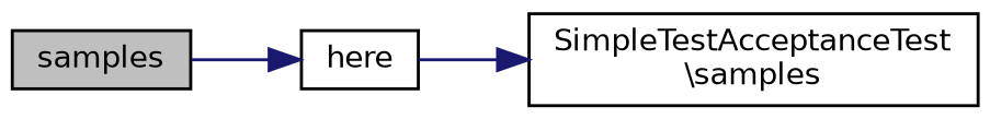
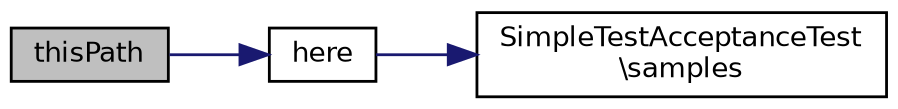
  digraph {
    rankdir=LR
    node [color=black fillcolor=white fontname=Helvetica fontsize=10 shape=record style=filled]
    edge [color=midnightblue fontname=Helvetica fontsize=10 labelfontname=Helvetica labelfontsize=10 style=solid]
-   n1 [fillcolor=grey75 fontcolor=black height=0.2 label=samples width=0.4]
+   n1 [fillcolor=grey75 fontcolor=black height=0.2 label=thisPath width=0.4]
    n2 [height=0.2 label=here width=0.4]
    n3 [height=0.2 label="SimpleTestAcceptanceTest\l\\samples" width=0.4]
    n1 -> n2
    n2 -> n3
  }
